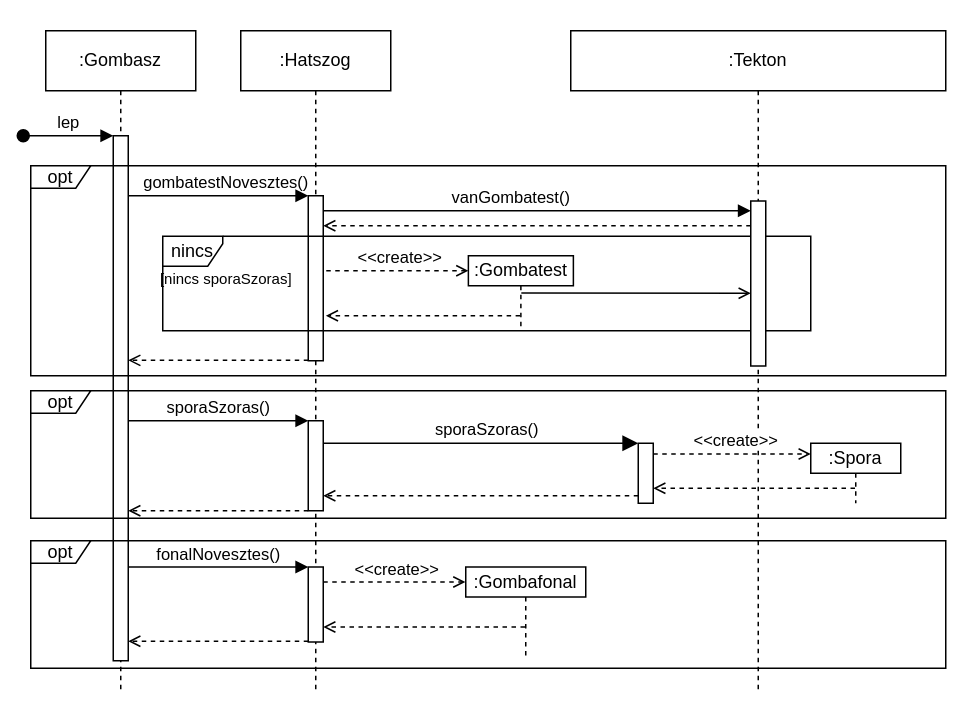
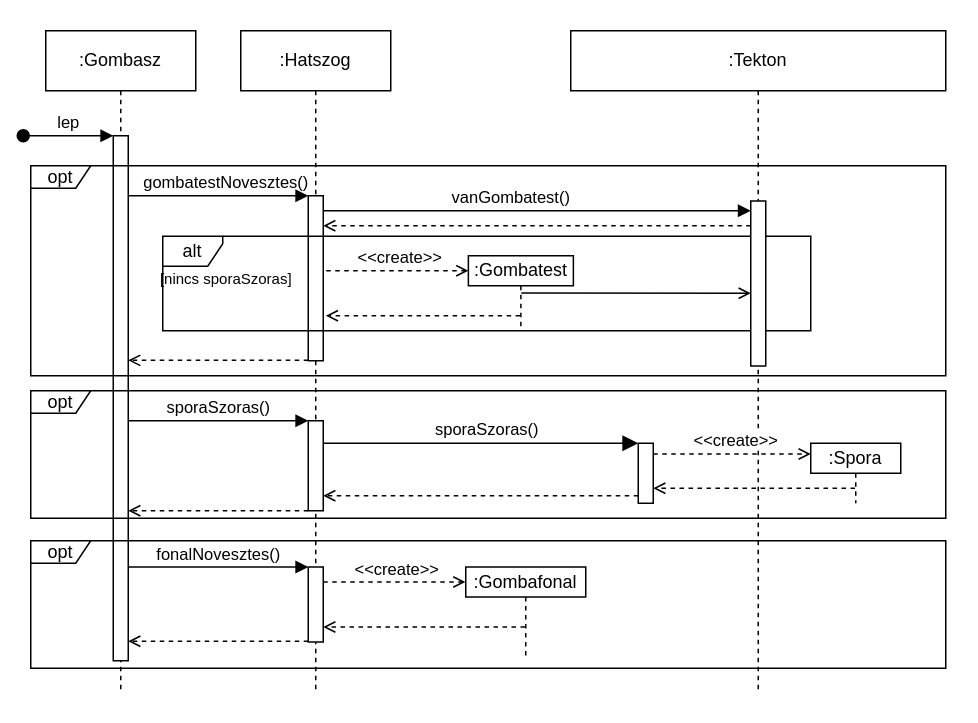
  <mxCell id="0" />
  <mxCell id="1" parent="0" />
  <mxCell id="2" value=":Gombasz" style="shape=umlLifeline;perimeter=lifelinePerimeter;whiteSpace=wrap;html=1;container=0;dropTarget=0;collapsible=0;recursiveResize=0;outlineConnect=0;portConstraint=eastwest;newEdgeStyle={&quot;edgeStyle&quot;:&quot;elbowEdgeStyle&quot;,&quot;elbow&quot;:&quot;vertical&quot;,&quot;curved&quot;:0,&quot;rounded&quot;:0};" parent="1" vertex="1"><mxGeometry x="30" y="20" width="100" height="440" as="geometry" /></mxCell>
  <mxCell id="3" value="" style="html=1;points=[];perimeter=orthogonalPerimeter;outlineConnect=0;targetShapes=umlLifeline;portConstraint=eastwest;newEdgeStyle={&quot;edgeStyle&quot;:&quot;elbowEdgeStyle&quot;,&quot;elbow&quot;:&quot;vertical&quot;,&quot;curved&quot;:0,&quot;rounded&quot;:0};" parent="2" vertex="1"><mxGeometry x="45" y="70" width="10" height="350" as="geometry" /></mxCell>
  <mxCell id="4" value="lep" style="html=1;verticalAlign=bottom;startArrow=oval;endArrow=block;startSize=8;edgeStyle=elbowEdgeStyle;elbow=vertical;curved=0;rounded=0;" parent="2" target="3" edge="1"><mxGeometry relative="1" as="geometry"><mxPoint x="-15" y="70" as="sourcePoint" /></mxGeometry></mxCell>
  <mxCell id="5" style="edgeStyle=elbowEdgeStyle;rounded=0;orthogonalLoop=1;jettySize=auto;html=1;elbow=vertical;curved=0;endArrow=block;endFill=1;" parent="1" target="35" edge="1"><mxGeometry relative="1" as="geometry"><mxPoint x="214.999" y="140.003" as="sourcePoint" /><mxPoint x="509.57" y="140.003" as="targetPoint" /></mxGeometry></mxCell>
  <mxCell id="6" value="vanGombatest()" style="edgeLabel;html=1;align=center;verticalAlign=middle;resizable=0;points=[];" parent="5" vertex="1" connectable="0"><mxGeometry x="-0.125" y="1" relative="1" as="geometry"><mxPoint y="-9" as="offset" /></mxGeometry></mxCell>
  <mxCell id="7" value=":Hatszog" style="shape=umlLifeline;perimeter=lifelinePerimeter;whiteSpace=wrap;html=1;container=0;dropTarget=0;collapsible=0;recursiveResize=0;outlineConnect=0;portConstraint=eastwest;newEdgeStyle={&quot;edgeStyle&quot;:&quot;elbowEdgeStyle&quot;,&quot;elbow&quot;:&quot;vertical&quot;,&quot;curved&quot;:0,&quot;rounded&quot;:0};" parent="1" vertex="1"><mxGeometry x="160" y="20" width="100" height="440" as="geometry" /></mxCell>
  <mxCell id="8" value="" style="html=1;points=[];perimeter=orthogonalPerimeter;outlineConnect=0;targetShapes=umlLifeline;portConstraint=eastwest;newEdgeStyle={&quot;edgeStyle&quot;:&quot;elbowEdgeStyle&quot;,&quot;elbow&quot;:&quot;vertical&quot;,&quot;curved&quot;:0,&quot;rounded&quot;:0};" parent="7" vertex="1"><mxGeometry x="45" y="110" width="10" height="110" as="geometry" /></mxCell>
  <mxCell id="9" value="gombatestNovesztes()" style="html=1;verticalAlign=bottom;endArrow=block;edgeStyle=elbowEdgeStyle;elbow=vertical;curved=0;rounded=0;labelBackgroundColor=none;" parent="1" edge="1"><mxGeometry x="0.083" relative="1" as="geometry"><mxPoint x="85" y="130" as="sourcePoint" /><Array as="points"><mxPoint x="170" y="130" /></Array><mxPoint x="205" y="130" as="targetPoint" /><mxPoint as="offset" /></mxGeometry></mxCell>
  <mxCell id="10" value="" style="edgeStyle=elbowEdgeStyle;rounded=0;orthogonalLoop=1;jettySize=auto;html=1;elbow=vertical;curved=0;endArrow=open;endFill=0;dashed=1;" parent="1" edge="1"><mxGeometry relative="1" as="geometry"><mxPoint x="346.25" y="210" as="sourcePoint" /><mxPoint x="216.75" y="210" as="targetPoint" /><Array as="points"><mxPoint x="271.75" y="210" /></Array></mxGeometry></mxCell>
  <mxCell id="11" value="" style="edgeStyle=elbowEdgeStyle;rounded=0;orthogonalLoop=1;jettySize=auto;html=1;elbow=vertical;curved=0;endArrow=open;endFill=0;" parent="1" target="35" edge="1"><mxGeometry relative="1" as="geometry"><mxPoint x="347.063" y="194.907" as="sourcePoint" /><mxPoint x="431.25" y="194.907" as="targetPoint" /></mxGeometry></mxCell>
  <mxCell id="12" value=":Gombatest" style="shape=umlLifeline;perimeter=lifelinePerimeter;whiteSpace=wrap;html=1;container=0;dropTarget=0;collapsible=0;recursiveResize=0;outlineConnect=0;portConstraint=eastwest;newEdgeStyle={&quot;edgeStyle&quot;:&quot;elbowEdgeStyle&quot;,&quot;elbow&quot;:&quot;vertical&quot;,&quot;curved&quot;:0,&quot;rounded&quot;:0};size=20;" parent="1" vertex="1"><mxGeometry x="311.75" y="170" width="70" height="50" as="geometry" /></mxCell>
  <mxCell id="13" value="opt" style="shape=umlFrame;whiteSpace=wrap;html=1;pointerEvents=0;width=40;height=15;" parent="1" vertex="1"><mxGeometry x="20" y="110" width="610" height="140" as="geometry" /></mxCell>
  <mxCell id="14" value="" style="endArrow=open;html=1;rounded=0;dashed=1;endFill=0;" parent="1" edge="1"><mxGeometry relative="1" as="geometry"><mxPoint x="205" y="239.72" as="sourcePoint" /><mxPoint x="85" y="239.72" as="targetPoint" /></mxGeometry></mxCell>
  <mxCell id="15" value="opt" style="shape=umlFrame;whiteSpace=wrap;html=1;pointerEvents=0;width=40;height=15;" parent="1" vertex="1"><mxGeometry x="20" y="260" width="610" height="85" as="geometry" /></mxCell>
  <mxCell id="16" value="sporaSzoras()" style="html=1;verticalAlign=bottom;endArrow=block;edgeStyle=elbowEdgeStyle;elbow=vertical;curved=0;rounded=0;" parent="1" edge="1"><mxGeometry x="0.002" relative="1" as="geometry"><mxPoint x="85" y="280" as="sourcePoint" /><Array as="points"><mxPoint x="180" y="280" /><mxPoint x="165" y="280" /></Array><mxPoint x="205" y="280" as="targetPoint" /><mxPoint as="offset" /></mxGeometry></mxCell>
  <mxCell id="17" value=":Tekton" style="shape=umlLifeline;perimeter=lifelinePerimeter;whiteSpace=wrap;html=1;container=0;dropTarget=0;collapsible=0;recursiveResize=0;outlineConnect=0;portConstraint=eastwest;newEdgeStyle={&quot;edgeStyle&quot;:&quot;elbowEdgeStyle&quot;,&quot;elbow&quot;:&quot;vertical&quot;,&quot;curved&quot;:0,&quot;rounded&quot;:0};size=40;" parent="1" vertex="1"><mxGeometry x="380" y="20" width="250" height="440" as="geometry" /></mxCell>
  <mxCell id="18" value="" style="html=1;points=[];perimeter=orthogonalPerimeter;outlineConnect=0;targetShapes=umlLifeline;portConstraint=eastwest;newEdgeStyle={&quot;edgeStyle&quot;:&quot;elbowEdgeStyle&quot;,&quot;elbow&quot;:&quot;vertical&quot;,&quot;curved&quot;:0,&quot;rounded&quot;:0};" parent="17" vertex="1"><mxGeometry x="45" y="275" width="10" height="40" as="geometry" /></mxCell>
  <mxCell id="19" value=":Gombafonal" style="shape=umlLifeline;perimeter=lifelinePerimeter;whiteSpace=wrap;html=1;container=0;dropTarget=0;collapsible=0;recursiveResize=0;outlineConnect=0;portConstraint=eastwest;newEdgeStyle={&quot;edgeStyle&quot;:&quot;elbowEdgeStyle&quot;,&quot;elbow&quot;:&quot;vertical&quot;,&quot;curved&quot;:0,&quot;rounded&quot;:0};size=20;" parent="17" vertex="1"><mxGeometry x="-70" y="357.5" width="80" height="60" as="geometry" /></mxCell>
  <mxCell id="20" value="opt" style="shape=umlFrame;whiteSpace=wrap;html=1;pointerEvents=0;width=40;height=15;" parent="17" vertex="1"><mxGeometry x="-360" y="340" width="610" height="85" as="geometry" /></mxCell>
  <mxCell id="21" value="fonalNovesztes()" style="html=1;verticalAlign=bottom;endArrow=block;edgeStyle=elbowEdgeStyle;elbow=vertical;curved=0;rounded=0;" parent="17" edge="1"><mxGeometry x="0.002" relative="1" as="geometry"><mxPoint x="-295" y="357.5" as="sourcePoint" /><Array as="points"><mxPoint x="-200" y="357.5" /><mxPoint x="-215" y="357.5" /></Array><mxPoint x="-175.0" y="357.5" as="targetPoint" /><mxPoint as="offset" /></mxGeometry></mxCell>
  <mxCell id="22" value="" style="html=1;points=[];perimeter=orthogonalPerimeter;outlineConnect=0;targetShapes=umlLifeline;portConstraint=eastwest;newEdgeStyle={&quot;edgeStyle&quot;:&quot;elbowEdgeStyle&quot;,&quot;elbow&quot;:&quot;vertical&quot;,&quot;curved&quot;:0,&quot;rounded&quot;:0};" parent="17" vertex="1"><mxGeometry x="-175" y="357.5" width="10" height="50" as="geometry" /></mxCell>
  <mxCell id="23" value="&amp;lt;&amp;lt;create&amp;gt;&amp;gt;" style="html=1;verticalAlign=bottom;endArrow=open;endSize=6;edgeStyle=elbowEdgeStyle;elbow=vertical;curved=0;rounded=0;dashed=1;entryX=0.475;entryY=0.499;entryDx=0;entryDy=0;entryPerimeter=0;" parent="17" edge="1"><mxGeometry x="0.041" relative="1" as="geometry"><mxPoint x="-70.25" y="367.54" as="targetPoint" /><Array as="points"><mxPoint x="-40" y="367.5" /></Array><mxPoint x="-165.0" y="367.54" as="sourcePoint" /><mxPoint as="offset" /></mxGeometry></mxCell>
  <mxCell id="24" value="" style="edgeStyle=elbowEdgeStyle;rounded=0;orthogonalLoop=1;jettySize=auto;html=1;elbow=vertical;curved=0;endArrow=open;endFill=0;dashed=1;" parent="17" source="19" edge="1"><mxGeometry relative="1" as="geometry"><mxPoint x="-36" y="397.5" as="sourcePoint" /><mxPoint x="-165" y="397.5" as="targetPoint" /><Array as="points"><mxPoint x="-110" y="397.5" /></Array></mxGeometry></mxCell>
  <mxCell id="25" value="" style="edgeStyle=elbowEdgeStyle;rounded=0;orthogonalLoop=1;jettySize=auto;html=1;elbow=vertical;curved=0;endArrow=open;endFill=0;dashed=1;" parent="1" edge="1"><mxGeometry relative="1" as="geometry"><mxPoint x="569.5" y="325" as="sourcePoint" /><mxPoint x="435" y="325" as="targetPoint" /><Array as="points"><mxPoint x="490" y="325" /></Array></mxGeometry></mxCell>
  <mxCell id="26" value=":Spora" style="shape=umlLifeline;perimeter=lifelinePerimeter;whiteSpace=wrap;html=1;container=0;dropTarget=0;collapsible=0;recursiveResize=0;outlineConnect=0;portConstraint=eastwest;newEdgeStyle={&quot;edgeStyle&quot;:&quot;elbowEdgeStyle&quot;,&quot;elbow&quot;:&quot;vertical&quot;,&quot;curved&quot;:0,&quot;rounded&quot;:0};size=20;" parent="1" vertex="1"><mxGeometry x="540" y="295" width="60" height="40" as="geometry" /></mxCell>
  <mxCell id="27" value="sporaSzoras()" style="html=1;verticalAlign=bottom;endArrow=block;endSize=8;edgeStyle=elbowEdgeStyle;elbow=vertical;curved=0;rounded=0;endFill=1;" parent="1" source="29" target="18" edge="1"><mxGeometry x="0.041" relative="1" as="geometry"><mxPoint x="315" y="297.5" as="targetPoint" /><Array as="points"><mxPoint x="290" y="295" /><mxPoint x="330" y="292.5" /><mxPoint x="280" y="282.5" /></Array><mxPoint x="210" y="297.5" as="sourcePoint" /><mxPoint as="offset" /></mxGeometry></mxCell>
  <mxCell id="28" value="" style="html=1;verticalAlign=bottom;endArrow=open;endSize=8;edgeStyle=elbowEdgeStyle;elbow=vertical;curved=0;rounded=0;" parent="1" target="29" edge="1"><mxGeometry x="0.041" relative="1" as="geometry"><mxPoint x="540" y="293" as="targetPoint" /><Array as="points" /><mxPoint x="210" y="297.5" as="sourcePoint" /><mxPoint as="offset" /></mxGeometry></mxCell>
  <mxCell id="29" value="" style="html=1;points=[];perimeter=orthogonalPerimeter;outlineConnect=0;targetShapes=umlLifeline;portConstraint=eastwest;newEdgeStyle={&quot;edgeStyle&quot;:&quot;elbowEdgeStyle&quot;,&quot;elbow&quot;:&quot;vertical&quot;,&quot;curved&quot;:0,&quot;rounded&quot;:0};" parent="1" vertex="1"><mxGeometry x="205" y="280" width="10" height="60" as="geometry" /></mxCell>
  <mxCell id="30" value="&amp;lt;&amp;lt;create&amp;gt;&amp;gt;" style="html=1;verticalAlign=bottom;endArrow=open;endSize=6;edgeStyle=elbowEdgeStyle;elbow=vertical;curved=0;rounded=0;endFill=0;dashed=1;" parent="1" source="18" edge="1"><mxGeometry x="0.041" relative="1" as="geometry"><mxPoint x="540" y="302" as="targetPoint" /><Array as="points"><mxPoint x="507.5" y="302.16" /><mxPoint x="547.5" y="299.66" /><mxPoint x="497.5" y="289.66" /></Array><mxPoint x="430" y="302.16" as="sourcePoint" /><mxPoint as="offset" /></mxGeometry></mxCell>
  <mxCell id="31" value="&amp;lt;&amp;lt;create&amp;gt;&amp;gt;" style="html=1;verticalAlign=bottom;endArrow=open;endSize=6;edgeStyle=elbowEdgeStyle;elbow=vertical;curved=0;rounded=0;dashed=1;entryX=0.475;entryY=0.499;entryDx=0;entryDy=0;entryPerimeter=0;" parent="1" edge="1"><mxGeometry x="0.041" relative="1" as="geometry"><mxPoint x="311.75" y="180.04" as="targetPoint" /><Array as="points"><mxPoint x="342" y="180" /></Array><mxPoint x="217" y="180.04" as="sourcePoint" /><mxPoint as="offset" /></mxGeometry></mxCell>
- <mxCell id="32" value="nincs" style="shape=umlFrame;whiteSpace=wrap;html=1;pointerEvents=0;width=40;height=20;" parent="1" vertex="1"><mxGeometry x="108" y="157" width="432" height="63" as="geometry" /></mxCell>
+ <mxCell id="32" value="alt" style="shape=umlFrame;whiteSpace=wrap;html=1;pointerEvents=0;width=40;height=20;" parent="1" vertex="1"><mxGeometry x="108" y="157" width="432" height="63" as="geometry" /></mxCell>
  <mxCell id="33" value="&lt;font style=&quot;font-size: 10px;&quot;&gt;[nincs sporaSzoras]&lt;/font&gt;" style="text;html=1;align=center;verticalAlign=middle;resizable=0;points=[];autosize=1;strokeColor=none;fillColor=none;" parent="1" vertex="1"><mxGeometry x="100" y="170" width="100" height="30" as="geometry" /></mxCell>
  <mxCell id="34" style="edgeStyle=elbowEdgeStyle;rounded=0;orthogonalLoop=1;jettySize=auto;html=1;elbow=vertical;curved=0;dashed=1;endArrow=open;endFill=0;" parent="1" edge="1"><mxGeometry relative="1" as="geometry"><mxPoint x="500" y="150" as="sourcePoint" /><mxPoint x="215" y="150" as="targetPoint" /></mxGeometry></mxCell>
  <mxCell id="35" value="" style="html=1;points=[];perimeter=orthogonalPerimeter;outlineConnect=0;targetShapes=umlLifeline;portConstraint=eastwest;newEdgeStyle={&quot;edgeStyle&quot;:&quot;elbowEdgeStyle&quot;,&quot;elbow&quot;:&quot;vertical&quot;,&quot;curved&quot;:0,&quot;rounded&quot;:0};" parent="1" vertex="1"><mxGeometry x="500" y="133.5" width="10" height="110" as="geometry" /></mxCell>
  <mxCell id="36" value="" style="endArrow=open;html=1;rounded=0;dashed=1;endFill=0;" edge="1" parent="1"><mxGeometry relative="1" as="geometry"><mxPoint x="205" y="340" as="sourcePoint" /><mxPoint x="85" y="340" as="targetPoint" /></mxGeometry></mxCell>
  <mxCell id="37" value="" style="endArrow=open;html=1;rounded=0;dashed=1;endFill=0;" edge="1" parent="1"><mxGeometry relative="1" as="geometry"><mxPoint x="205" y="427" as="sourcePoint" /><mxPoint x="85" y="427" as="targetPoint" /></mxGeometry></mxCell>
  <mxCell id="38" value="" style="endArrow=open;html=1;rounded=0;dashed=1;endFill=0;" edge="1" parent="1"><mxGeometry relative="1" as="geometry"><mxPoint x="425" y="330" as="sourcePoint" /><mxPoint x="215" y="330" as="targetPoint" /></mxGeometry></mxCell>
